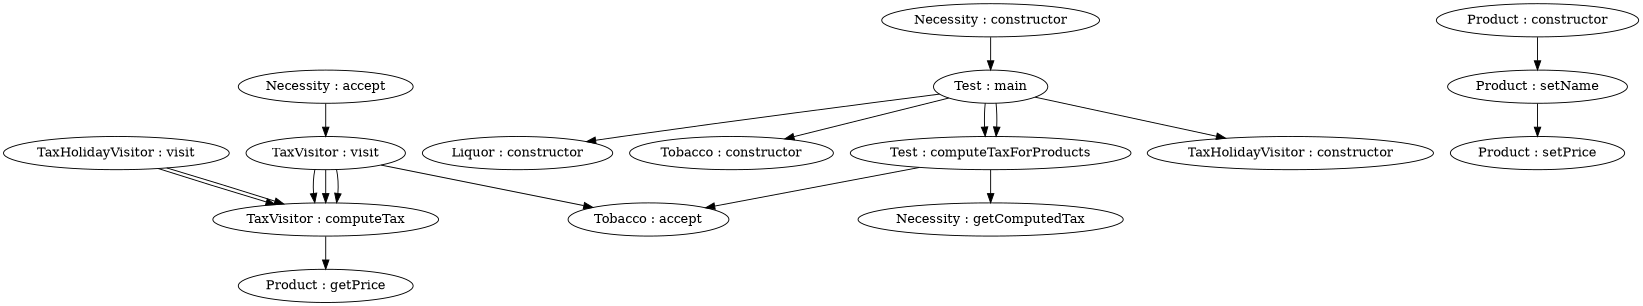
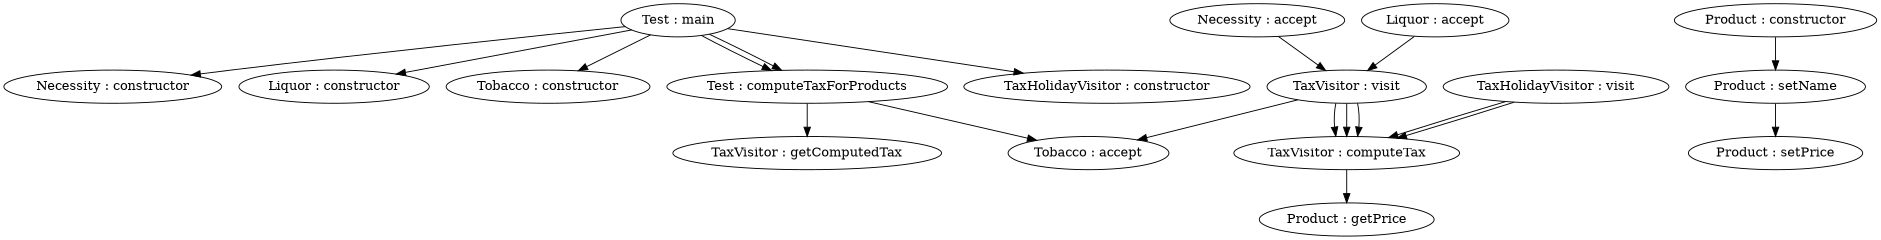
  digraph {
    "Test : main"
    "Necessity : constructor"
    "Liquor : constructor"
    "Tobacco : constructor"
    "Test : computeTaxForProducts"
    "TaxHolidayVisitor : constructor"
    "Tobacco : accept"
-   "TaxVisitor : getComputedTax" [label="Necessity : getComputedTax"]
+   "TaxVisitor : getComputedTax"
    "TaxVisitor : visit"
    "TaxVisitor : computeTax"
    "Product : getPrice"
    "TaxHolidayVisitor : visit"
    "Product : constructor"
    "Product : setName"
    "Product : setPrice"
    "Necessity : accept"
-   "Necessity : constructor" -> "Test : main"
+   "Liquor : accept"
+   "Test : main" -> "Necessity : constructor"
    "Test : main" -> "Liquor : constructor"
    "Test : main" -> "Tobacco : constructor"
    "Test : main" -> "Test : computeTaxForProducts"
    "Test : main" -> "Test : computeTaxForProducts"
    "Test : main" -> "TaxHolidayVisitor : constructor"
    "Test : computeTaxForProducts" -> "Tobacco : accept"
    "Test : computeTaxForProducts" -> "TaxVisitor : getComputedTax"
    "TaxVisitor : visit" -> "Tobacco : accept"
    "TaxVisitor : visit" -> "TaxVisitor : computeTax"
    "TaxVisitor : visit" -> "TaxVisitor : computeTax"
    "TaxVisitor : visit" -> "TaxVisitor : computeTax"
    "TaxVisitor : computeTax" -> "Product : getPrice"
    "TaxHolidayVisitor : visit" -> "TaxVisitor : computeTax"
    "TaxHolidayVisitor : visit" -> "TaxVisitor : computeTax"
    "Product : constructor" -> "Product : setName"
    "Product : setName" -> "Product : setPrice"
    "Necessity : accept" -> "TaxVisitor : visit"
+   "Liquor : accept" -> "TaxVisitor : visit"
  }
